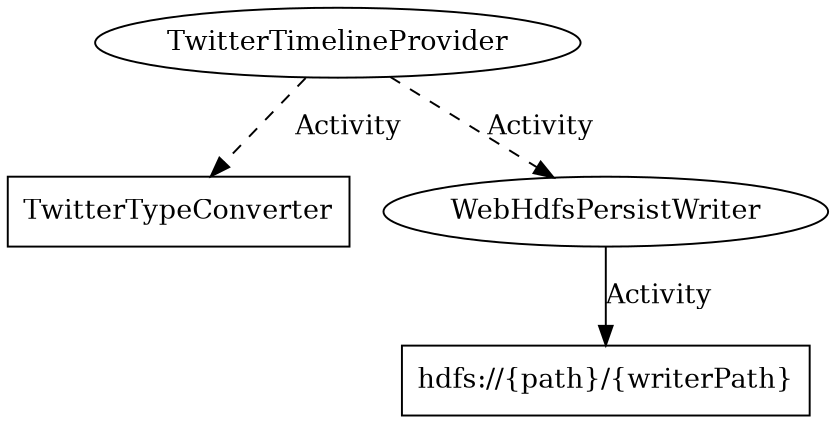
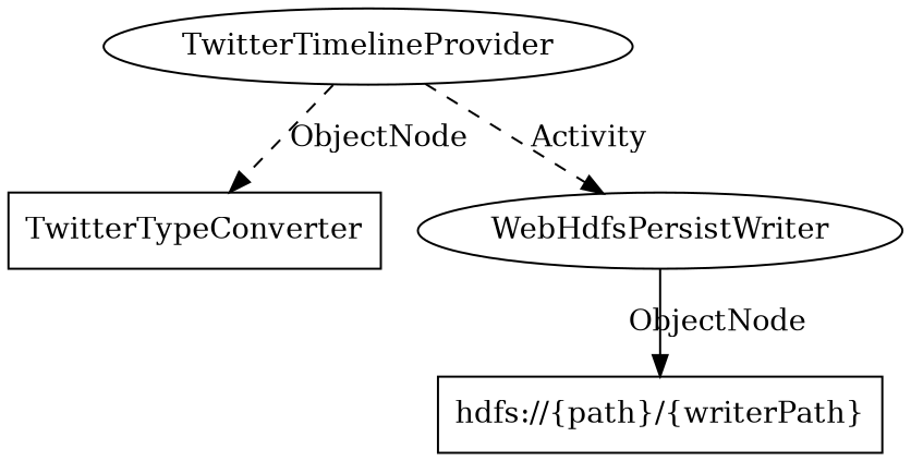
  digraph {
    node [shape=ellipse]
    edge [color=black style=dashed]
    n1 [label=TwitterTimelineProvider]
    n2 [label=TwitterTypeConverter shape=box]
    n3 [label=WebHdfsPersistWriter]
    n4 [label="hdfs://{path}/{writerPath}" shape=box]
-   n1 -> n2 [label=Activity]
+   n1 -> n2 [label=ObjectNode]
    n1 -> n3 [label=Activity]
-   n3 -> n4 [label=Activity style=solid]
+   n3 -> n4 [label=ObjectNode style=solid]
  }
